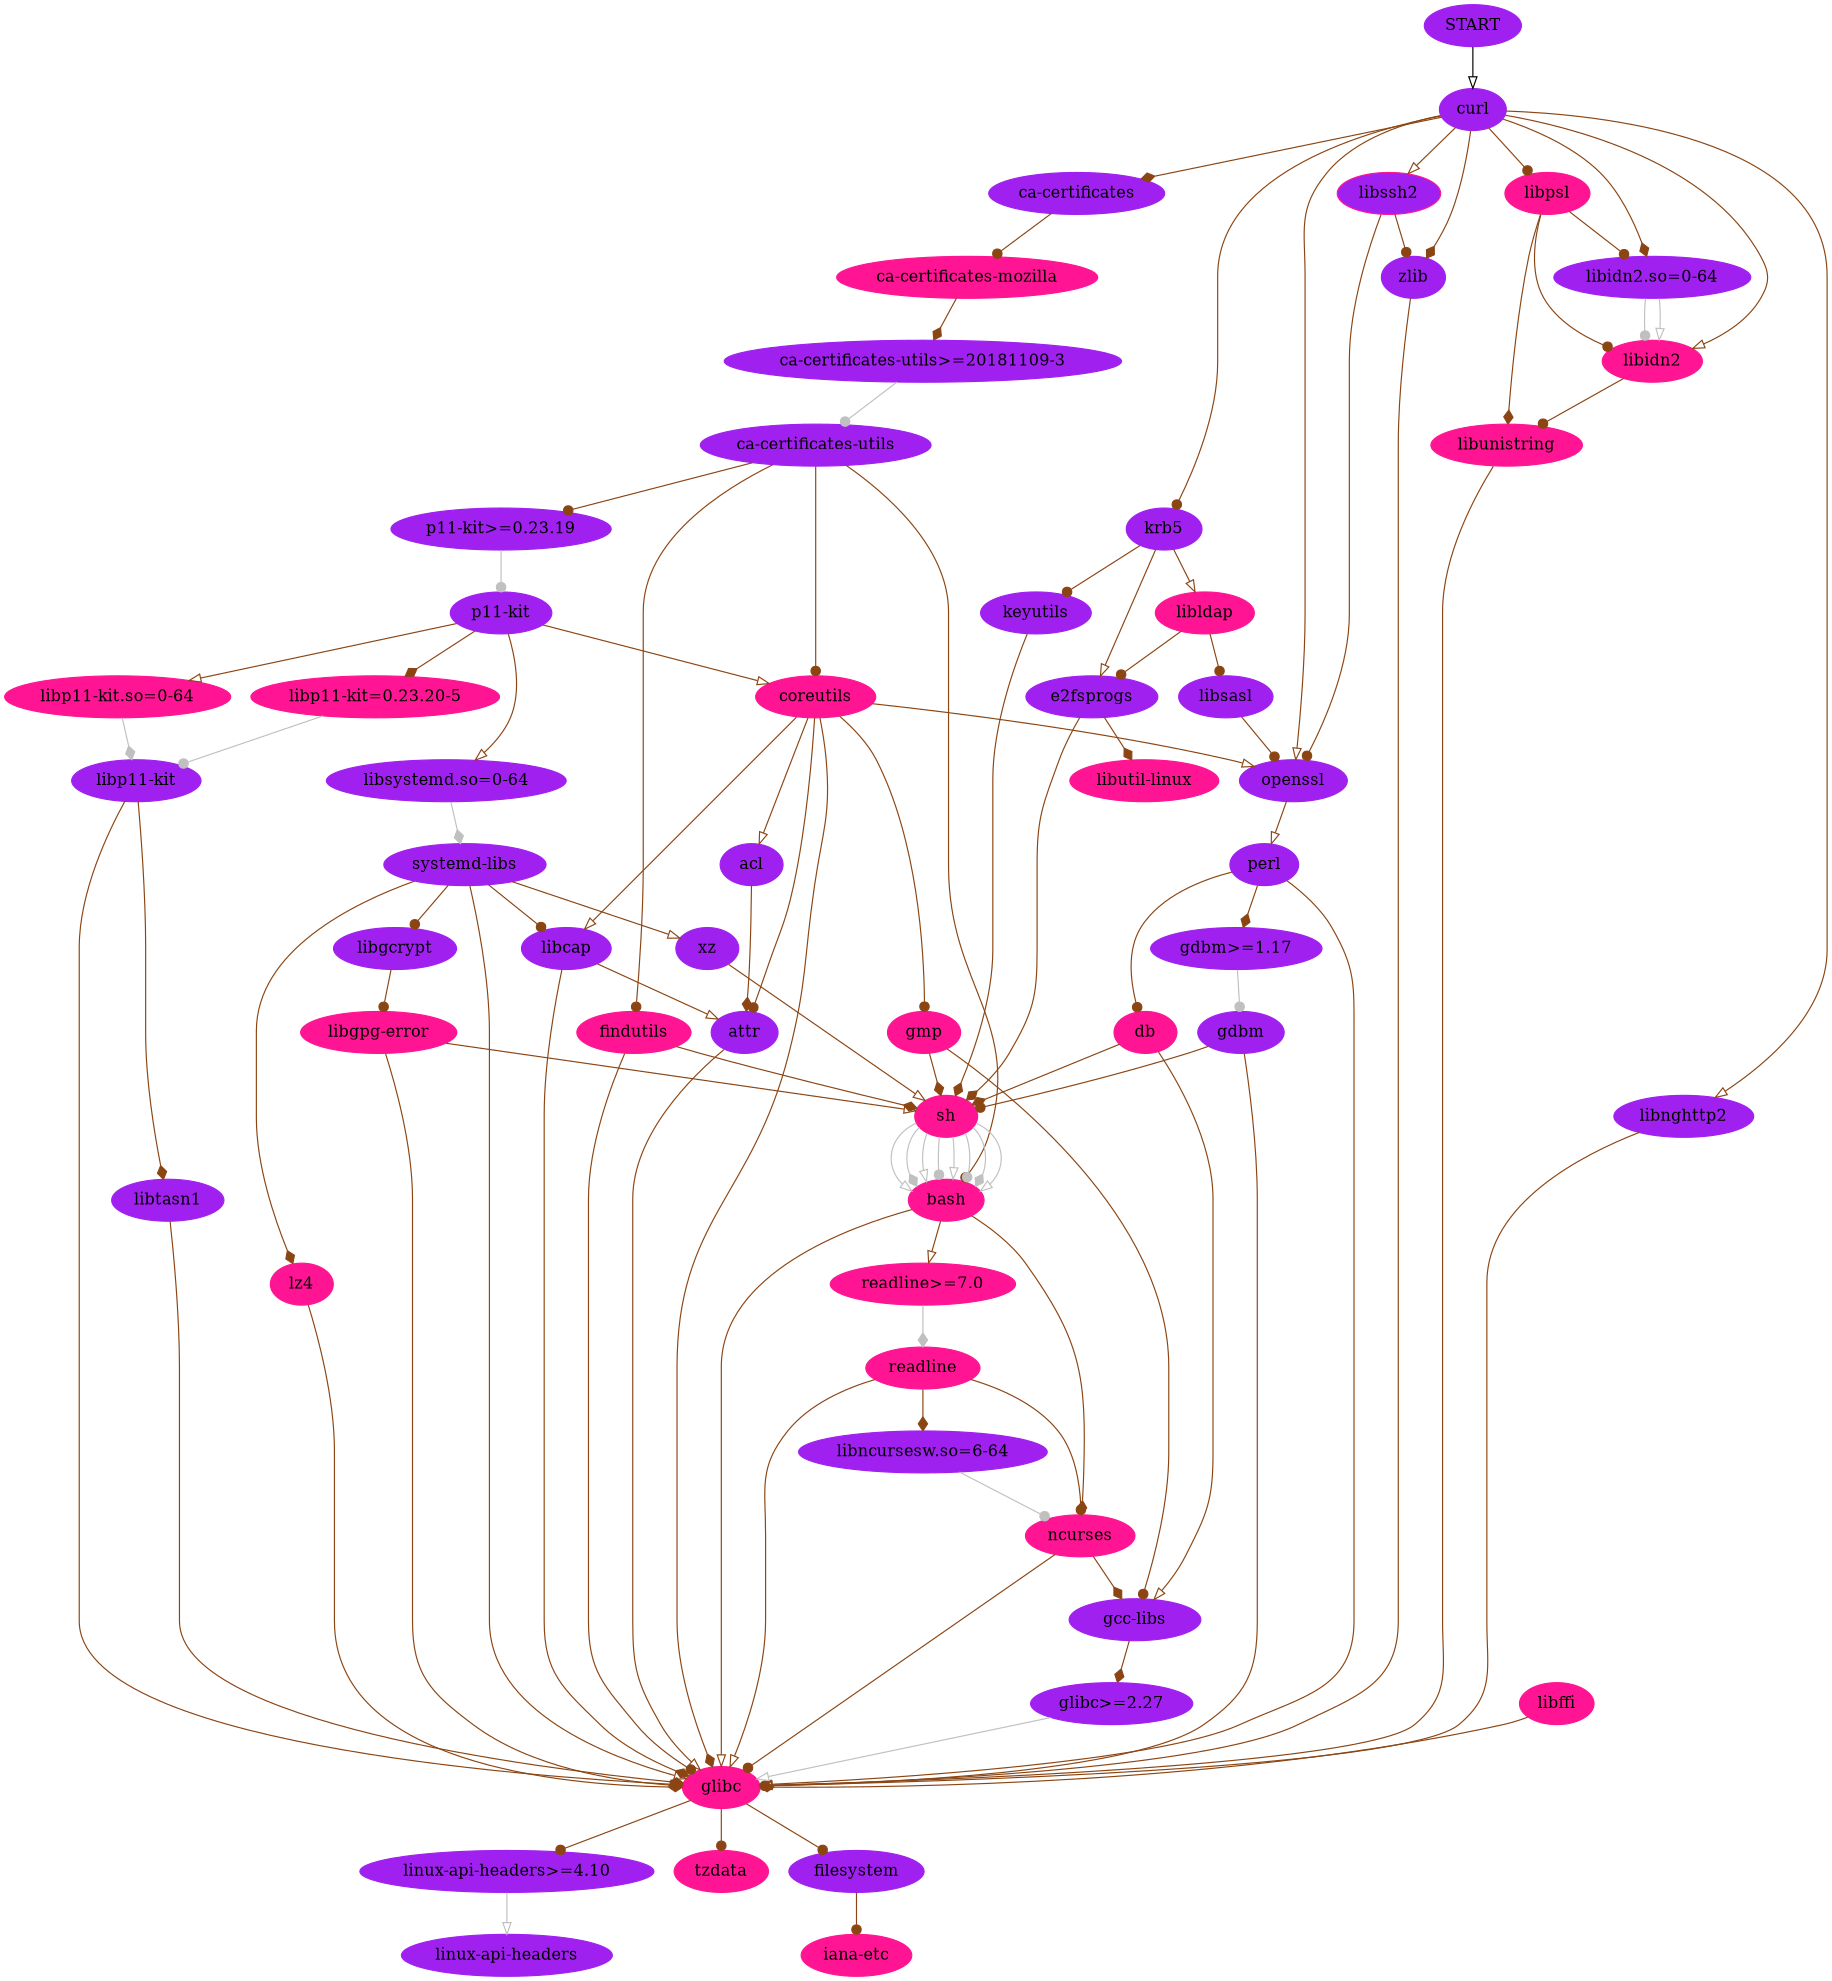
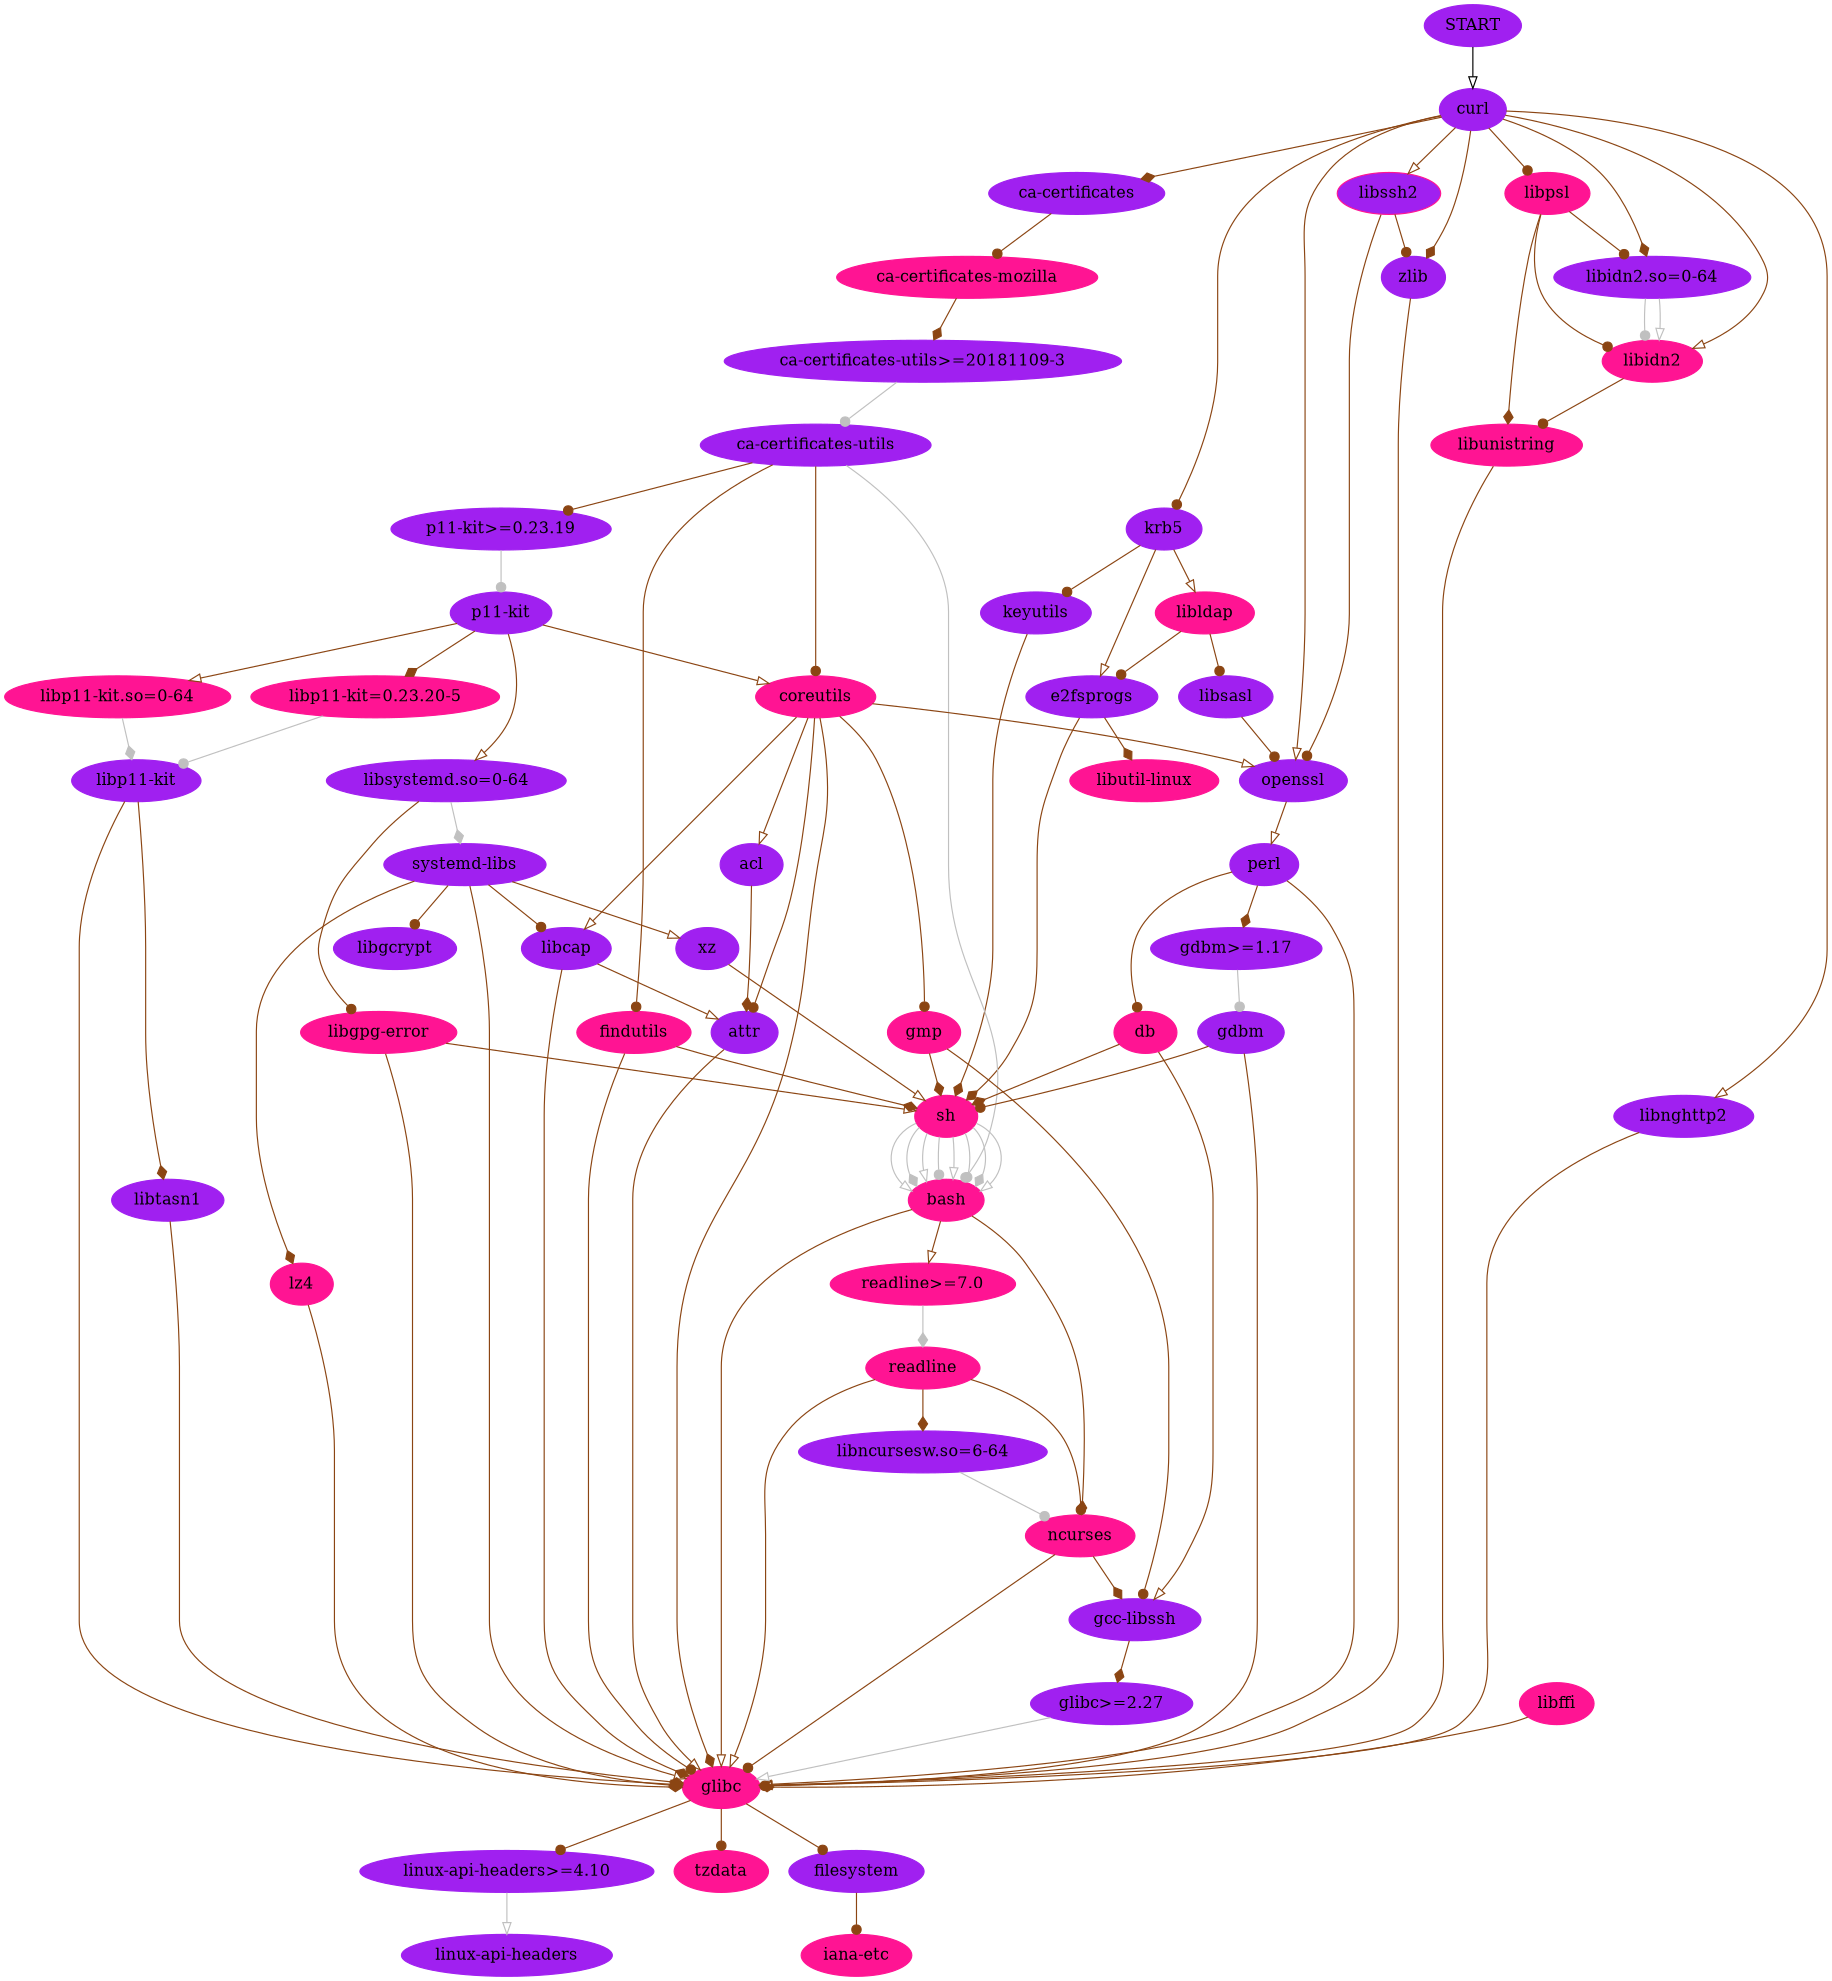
  digraph {
    node [color=purple style=filled]
    edge [arrowhead=dot color=chocolate4]
    START
    curl
    "ca-certificates"
    openssl
    krb5
    libssh2 [color=deeppink fillcolor=purple]
    zlib
    libpsl [color=deeppink]
    libidn2 [color=deeppink]
    "libidn2.so=0-64"
    libnghttp2
    "ca-certificates-mozilla" [color=deeppink]
    perl
    e2fsprogs
    libldap [color=deeppink]
    keyutils
    glibc [color=deeppink]
    libunistring [color=deeppink]
    "ca-certificates-utils>=20181109-3"
    "ca-certificates-utils"
    bash [color=deeppink]
    coreutils [color=deeppink]
    findutils [color=deeppink]
    "p11-kit>=0.23.19"
    "readline>=7.0" [color=deeppink]
    ncurses [color=deeppink]
    acl
    attr
    gmp [color=deeppink]
    libcap
    sh [color=deeppink]
    "p11-kit"
    readline [color=deeppink]
    "linux-api-headers>=4.10"
    tzdata [color=deeppink]
    filesystem
-   "gcc-libs"
+   "gcc-libs" [label="gcc-libssh"]
    "libncursesw.so=6-64"
    "linux-api-headers"
    "iana-etc" [color=deeppink]
    "glibc>=2.27"
    "gdbm>=1.17"
    db [color=deeppink]
    gdbm
    "libp11-kit=0.23.20-5" [color=deeppink]
    "libp11-kit.so=0-64" [color=deeppink]
    "libsystemd.so=0-64"
    "libp11-kit"
    "systemd-libs"
    libtasn1
    libffi [color=deeppink]
    libgcrypt
    lz4 [color=deeppink]
    xz
    "libgpg-error" [color=deeppink]
    "libutil-linux" [color=deeppink]
    libsasl
    START -> curl [arrowhead=onormal color=""]
    curl -> "ca-certificates" [arrowhead=diamond]
    curl -> openssl [arrowhead=onormal]
    curl -> krb5
    curl -> libssh2 [arrowhead=onormal]
    curl -> zlib [arrowhead=diamond]
    curl -> libpsl
    curl -> libidn2 [arrowhead=onormal]
    curl -> "libidn2.so=0-64" [arrowhead=diamond]
    curl -> libnghttp2 [arrowhead=onormal]
    "ca-certificates" -> "ca-certificates-mozilla"
    openssl -> perl [arrowhead=onormal]
    krb5 -> e2fsprogs [arrowhead=onormal]
    krb5 -> libldap [arrowhead=onormal]
    krb5 -> keyutils
    libssh2 -> openssl
    libssh2 -> zlib
    zlib -> glibc [arrowhead=onormal]
    libpsl -> libidn2
    libpsl -> "libidn2.so=0-64"
    libpsl -> libunistring [arrowhead=diamond]
    libidn2 -> libunistring
    "libidn2.so=0-64" -> libidn2 [color=grey]
    "libidn2.so=0-64" -> libidn2 [arrowhead=onormal color=grey]
    libnghttp2 -> glibc [arrowhead=onormal]
    "ca-certificates-mozilla" -> "ca-certificates-utils>=20181109-3" [arrowhead=diamond]
    perl -> glibc [arrowhead=onormal]
    perl -> "gdbm>=1.17" [arrowhead=diamond]
    perl -> db
    e2fsprogs -> sh [arrowhead=diamond]
    e2fsprogs -> "libutil-linux" [arrowhead=diamond]
    libldap -> e2fsprogs
    libldap -> libsasl
    keyutils -> sh [arrowhead=diamond]
    glibc -> "linux-api-headers>=4.10"
    glibc -> tzdata
    glibc -> filesystem
    libunistring -> glibc [arrowhead=onormal]
    "ca-certificates-utils>=20181109-3" -> "ca-certificates-utils" [color=grey]
-   "ca-certificates-utils" -> bash
+   "ca-certificates-utils" -> bash [color=grey]
    "ca-certificates-utils" -> coreutils
    "ca-certificates-utils" -> findutils
    "ca-certificates-utils" -> "p11-kit>=0.23.19"
    bash -> glibc [arrowhead=onormal]
    bash -> "readline>=7.0" [arrowhead=onormal]
    bash -> ncurses [arrowhead=diamond]
    coreutils -> openssl [arrowhead=onormal]
    coreutils -> glibc [arrowhead=diamond]
    coreutils -> acl [arrowhead=onormal]
    coreutils -> attr
    coreutils -> gmp
    coreutils -> libcap [arrowhead=onormal]
    findutils -> glibc
    findutils -> sh [arrowhead=diamond]
    "p11-kit>=0.23.19" -> "p11-kit" [color=grey]
    "readline>=7.0" -> readline [arrowhead=diamond color=grey]
    ncurses -> glibc
    ncurses -> "gcc-libs" [arrowhead=diamond]
    acl -> attr [arrowhead=diamond]
    attr -> glibc [arrowhead=onormal]
    gmp -> sh [arrowhead=diamond]
    gmp -> "gcc-libs"
    libcap -> glibc [arrowhead=diamond]
    libcap -> attr [arrowhead=onormal]
    sh -> bash [arrowhead=onormal color=grey]
    sh -> bash [arrowhead=diamond color=grey]
    sh -> bash [arrowhead=onormal color=grey]
    sh -> bash [color=grey]
    sh -> bash [arrowhead=onormal color=grey]
    sh -> bash [color=grey]
    sh -> bash [arrowhead=diamond color=grey]
    sh -> bash [arrowhead=onormal color=grey]
    "p11-kit" -> coreutils [arrowhead=onormal]
    "p11-kit" -> "libp11-kit=0.23.20-5" [arrowhead=diamond]
    "p11-kit" -> "libp11-kit.so=0-64" [arrowhead=onormal]
    "p11-kit" -> "libsystemd.so=0-64" [arrowhead=onormal]
    readline -> glibc [arrowhead=onormal]
    readline -> ncurses
    readline -> "libncursesw.so=6-64" [arrowhead=diamond]
    "linux-api-headers>=4.10" -> "linux-api-headers" [arrowhead=onormal color=grey]
    filesystem -> "iana-etc"
    "gcc-libs" -> "glibc>=2.27" [arrowhead=diamond]
    "libncursesw.so=6-64" -> ncurses [color=grey]
    "glibc>=2.27" -> glibc [arrowhead=onormal color=grey]
    "gdbm>=1.17" -> gdbm [color=grey]
    db -> sh [arrowhead=diamond]
    db -> "gcc-libs" [arrowhead=onormal]
    gdbm -> glibc
    gdbm -> sh
    "libp11-kit=0.23.20-5" -> "libp11-kit" [color=grey]
    "libp11-kit.so=0-64" -> "libp11-kit" [arrowhead=diamond color=grey]
    "libsystemd.so=0-64" -> "systemd-libs" [arrowhead=diamond color=grey]
    "libp11-kit" -> glibc [arrowhead=onormal]
    "libp11-kit" -> libtasn1 [arrowhead=diamond]
    "systemd-libs" -> glibc [arrowhead=onormal]
    "systemd-libs" -> libcap
    "systemd-libs" -> libgcrypt
    "systemd-libs" -> lz4 [arrowhead=diamond]
    "systemd-libs" -> xz [arrowhead=onormal]
    libtasn1 -> glibc [arrowhead=diamond]
    libffi -> glibc [arrowhead=diamond]
-   libgcrypt -> "libgpg-error"
+   "libsystemd.so=0-64" -> "libgpg-error"
    lz4 -> glibc [arrowhead=diamond]
    xz -> sh [arrowhead=onormal]
    "libgpg-error" -> glibc [arrowhead=diamond]
    "libgpg-error" -> sh [arrowhead=onormal]
    libsasl -> openssl
  }
